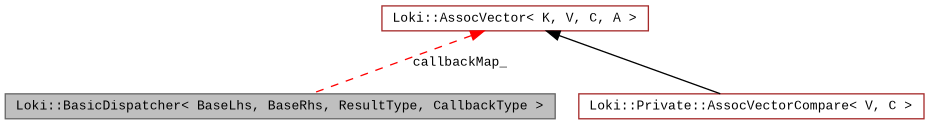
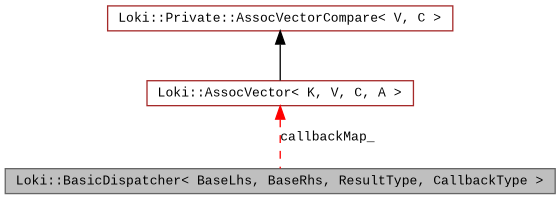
  digraph {
    fontname="Liberation Mono"
    node [color=brown fontname="Liberation Mono" fontsize=10 shape=record]
    edge [dir=back fontname="Liberation Mono" fontsize=10 labelfontname="FreeSans.ttf" labelfontsize=10]
    n1 [color=gray40 fillcolor=grey75 fontcolor=black height=0.2 label="Loki::BasicDispatcher\< BaseLhs, BaseRhs, ResultType, CallbackType \>" style=filled width=0.4]
    n2 [height=0.2 label="Loki::AssocVector\< K, V, C, A \>" width=0.4]
    n3 [height=0.2 label="Loki::Private::AssocVectorCompare\< V, C \>" width=0.4]
    n2 -> n1 [color=red label=callbackMap_ style=dashed]
-   n2 -> n3 [color=black style=solid]
+   n3 -> n2 [color=black style=solid]
  }
